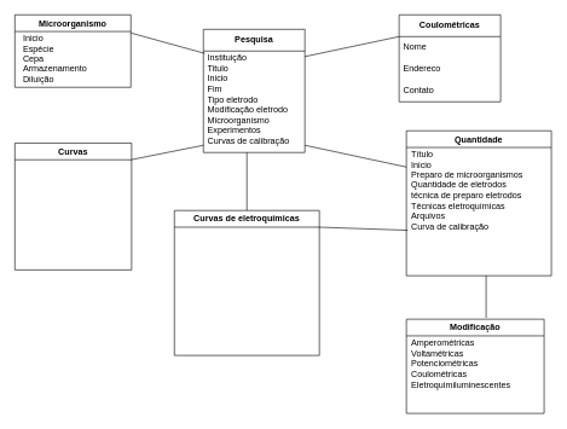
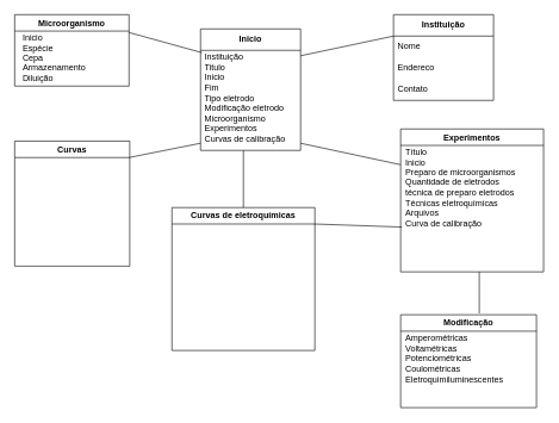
  <mxCell id="0" />
  <mxCell id="1" parent="0" />
- <mxCell id="2" value="&lt;b&gt;Pesquisa&lt;/b&gt;" style="swimlane;fontStyle=0;childLayout=stackLayout;horizontal=1;startSize=30;horizontalStack=0;resizeParent=1;resizeParentMax=0;resizeLast=0;collapsible=1;marginBottom=0;whiteSpace=wrap;html=1;" vertex="1" parent="1"><mxGeometry x="280" y="40" width="140" height="170" as="geometry" /></mxCell>
+ <mxCell id="2" value="&lt;b&gt;Inicio&lt;/b&gt;" style="swimlane;fontStyle=0;childLayout=stackLayout;horizontal=1;startSize=30;horizontalStack=0;resizeParent=1;resizeParentMax=0;resizeLast=0;collapsible=1;marginBottom=0;whiteSpace=wrap;html=1;" vertex="1" parent="1"><mxGeometry x="280" y="40" width="140" height="170" as="geometry" /></mxCell>
  <mxCell id="3" value="&lt;div&gt;Instituição&lt;br&gt;&lt;/div&gt;&lt;div&gt;Titulo&lt;/div&gt;&lt;div&gt;Inicio&lt;/div&gt;&lt;div&gt;Fim&lt;/div&gt;&lt;div&gt;Tipo eletrodo&lt;/div&gt;&lt;div&gt;Modificação eletrodo&lt;br&gt;&lt;/div&gt;&lt;div&gt;Microorganismo&lt;br&gt;&lt;/div&gt;&lt;div&gt;Experimentos&lt;br&gt;&lt;/div&gt;&lt;div&gt;Curvas de calibração&lt;br&gt;&lt;/div&gt;&lt;div&gt;&lt;br&gt;&lt;/div&gt;" style="text;strokeColor=none;fillColor=none;align=left;verticalAlign=middle;spacingLeft=4;spacingRight=4;overflow=hidden;points=[[0,0.5],[1,0.5]];portConstraint=eastwest;rotatable=0;whiteSpace=wrap;html=1;" vertex="1" parent="2"><mxGeometry y="30" width="140" height="140" as="geometry" /></mxCell>
  <mxCell id="4" value="" style="endArrow=none;html=1;rounded=0;exitX=1;exitY=0.054;exitDx=0;exitDy=0;exitPerimeter=0;entryX=0;entryY=0;entryDx=0;entryDy=0;entryPerimeter=0;" edge="1" parent="1" source="3" target="6"><mxGeometry width="50" height="50" relative="1" as="geometry"><mxPoint x="430" y="120" as="sourcePoint" /><mxPoint x="540" y="121" as="targetPoint" /><Array as="points" /></mxGeometry></mxCell>
- <mxCell id="5" value="&lt;b&gt;Coulométricas&lt;/b&gt;" style="swimlane;fontStyle=0;childLayout=stackLayout;horizontal=1;startSize=30;horizontalStack=0;resizeParent=1;resizeParentMax=0;resizeLast=0;collapsible=1;marginBottom=0;whiteSpace=wrap;html=1;" vertex="1" parent="1"><mxGeometry x="550" y="20" width="140" height="120" as="geometry" /></mxCell>
+ <mxCell id="5" value="&lt;b&gt;Instituição&lt;/b&gt;" style="swimlane;fontStyle=0;childLayout=stackLayout;horizontal=1;startSize=30;horizontalStack=0;resizeParent=1;resizeParentMax=0;resizeLast=0;collapsible=1;marginBottom=0;whiteSpace=wrap;html=1;" vertex="1" parent="1"><mxGeometry x="550" y="20" width="140" height="120" as="geometry" /></mxCell>
  <mxCell id="6" value="Nome" style="text;strokeColor=none;fillColor=none;align=left;verticalAlign=middle;spacingLeft=4;spacingRight=4;overflow=hidden;points=[[0,0.5],[1,0.5]];portConstraint=eastwest;rotatable=0;whiteSpace=wrap;html=1;" vertex="1" parent="5"><mxGeometry y="30" width="140" height="30" as="geometry" /></mxCell>
  <mxCell id="7" value="Endereco" style="text;strokeColor=none;fillColor=none;align=left;verticalAlign=middle;spacingLeft=4;spacingRight=4;overflow=hidden;points=[[0,0.5],[1,0.5]];portConstraint=eastwest;rotatable=0;whiteSpace=wrap;html=1;" vertex="1" parent="5"><mxGeometry y="60" width="140" height="30" as="geometry" /></mxCell>
  <mxCell id="8" value="Contato&lt;span style=&quot;white-space: pre;&quot;&gt;&#09;&lt;/span&gt;&lt;span style=&quot;white-space: pre;&quot;&gt;&#09;&lt;/span&gt;&lt;span style=&quot;white-space: pre;&quot;&gt;&#09;&lt;/span&gt;&lt;span style=&quot;white-space: pre;&quot;&gt;&#09;&lt;/span&gt;&lt;span style=&quot;white-space: pre;&quot;&gt;&#09;&lt;/span&gt;&lt;span style=&quot;white-space: pre;&quot;&gt;&#09;&lt;/span&gt;&lt;span style=&quot;white-space: pre;&quot;&gt;&#09;&lt;/span&gt;" style="text;strokeColor=none;fillColor=none;align=left;verticalAlign=middle;spacingLeft=4;spacingRight=4;overflow=hidden;points=[[0,0.5],[1,0.5]];portConstraint=eastwest;rotatable=0;whiteSpace=wrap;html=1;" vertex="1" parent="5"><mxGeometry y="90" width="140" height="30" as="geometry" /></mxCell>
  <mxCell id="9" value="" style="endArrow=none;html=1;rounded=0;" edge="1" parent="1"><mxGeometry width="50" height="50" relative="1" as="geometry"><mxPoint x="420" y="200" as="sourcePoint" /><mxPoint x="560" y="230" as="targetPoint" /></mxGeometry></mxCell>
  <mxCell id="10" value="" style="endArrow=none;html=1;rounded=0;entryX=0.014;entryY=0.023;entryDx=0;entryDy=0;entryPerimeter=0;exitX=1;exitY=0.25;exitDx=0;exitDy=0;" edge="1" parent="1" source="11" target="3"><mxGeometry width="50" height="50" relative="1" as="geometry"><mxPoint x="140" y="70" as="sourcePoint" /><mxPoint x="270" y="70" as="targetPoint" /><Array as="points" /></mxGeometry></mxCell>
  <mxCell id="11" value="Microorganismo" style="swimlane;whiteSpace=wrap;html=1;" vertex="1" parent="1"><mxGeometry x="20" y="20" width="160" height="100" as="geometry" /></mxCell>
  <mxCell id="12" value="&lt;div align=&quot;left&quot;&gt;Inicio&lt;/div&gt;&lt;div align=&quot;left&quot;&gt;Espécie&lt;/div&gt;&lt;div align=&quot;left&quot;&gt;Cepa&lt;/div&gt;&lt;div align=&quot;left&quot;&gt;Armazenamento&lt;/div&gt;&lt;div align=&quot;left&quot;&gt;Diluição&lt;/div&gt;&lt;div align=&quot;left&quot;&gt;&lt;br&gt;&lt;/div&gt;&lt;div&gt;&lt;br&gt;&lt;/div&gt;" style="text;html=1;align=center;verticalAlign=middle;resizable=0;points=[];autosize=1;strokeColor=none;fillColor=none;" vertex="1" parent="11"><mxGeometry y="20" width="110" height="110" as="geometry" /></mxCell>
- <mxCell id="13" value="Quantidade" style="swimlane;whiteSpace=wrap;html=1;startSize=23;" vertex="1" parent="1"><mxGeometry x="560" y="180" width="200" height="200" as="geometry" /></mxCell>
+ <mxCell id="13" value="Experimentos" style="swimlane;whiteSpace=wrap;html=1;startSize=23;" vertex="1" parent="1"><mxGeometry x="560" y="180" width="200" height="200" as="geometry" /></mxCell>
  <mxCell id="14" value="&lt;div align=&quot;left&quot;&gt;&lt;br&gt;&lt;/div&gt;&lt;div align=&quot;left&quot;&gt;Título&lt;br&gt;&lt;/div&gt;&lt;div align=&quot;left&quot;&gt;Inicio&lt;/div&gt;&lt;div align=&quot;left&quot;&gt;Preparo de microorganismos&lt;br&gt;&lt;/div&gt;&lt;div align=&quot;left&quot;&gt;Quantidade de eletrodos&lt;/div&gt;&lt;div align=&quot;left&quot;&gt;técnica de preparo eletrodos&lt;/div&gt;&lt;div align=&quot;left&quot;&gt;Técnicas eletroquímicas&lt;/div&gt;&lt;div align=&quot;left&quot;&gt;Arquivos&lt;/div&gt;&lt;div align=&quot;left&quot;&gt;Curva de calibração&lt;br&gt;&lt;/div&gt;" style="text;html=1;align=left;verticalAlign=middle;resizable=0;points=[];autosize=1;strokeColor=none;fillColor=none;" vertex="1" parent="13"><mxGeometry x="5" y="5" width="180" height="140" as="geometry" /></mxCell>
  <mxCell id="15" value="" style="endArrow=none;html=1;rounded=0;exitX=0.579;exitY=-0.015;exitDx=0;exitDy=0;exitPerimeter=0;" edge="1" parent="1" source="18"><mxGeometry width="50" height="50" relative="1" as="geometry"><mxPoint x="570" y="420" as="sourcePoint" /><mxPoint x="670" y="380" as="targetPoint" /></mxGeometry></mxCell>
  <mxCell id="16" value="" style="endArrow=none;html=1;rounded=0;exitX=-0.017;exitY=0.945;exitDx=0;exitDy=0;exitPerimeter=0;entryX=0.995;entryY=0.115;entryDx=0;entryDy=0;entryPerimeter=0;" edge="1" parent="1" source="14" target="17"><mxGeometry width="50" height="50" relative="1" as="geometry"><mxPoint x="600" y="170" as="sourcePoint" /><mxPoint x="339" y="290" as="targetPoint" /></mxGeometry></mxCell>
  <mxCell id="17" value="Curvas de eletroquímicas" style="swimlane;whiteSpace=wrap;html=1;" vertex="1" parent="1"><mxGeometry x="240" y="290" width="200" height="200" as="geometry" /></mxCell>
  <mxCell id="18" value="Modificação" style="swimlane;whiteSpace=wrap;html=1;" vertex="1" parent="1"><mxGeometry x="560" y="440" width="190" height="130" as="geometry" /></mxCell>
  <mxCell id="19" value="&lt;div align=&quot;left&quot;&gt;&lt;br&gt;&lt;/div&gt;&lt;div align=&quot;left&quot;&gt;&lt;br&gt;&lt;/div&gt;&lt;div align=&quot;left&quot;&gt;&lt;br&gt;&lt;/div&gt;&lt;div align=&quot;left&quot;&gt;Amperométricas &lt;br&gt;&lt;/div&gt;&lt;div align=&quot;left&quot;&gt;Voltamétricas &lt;br&gt;&lt;/div&gt;&lt;div align=&quot;left&quot;&gt;Potenciométricas&lt;/div&gt;&lt;div align=&quot;left&quot;&gt;Coulométricas&lt;/div&gt;&lt;div align=&quot;left&quot;&gt;Eletroquimiluminescentes&lt;br&gt;&lt;/div&gt;" style="text;html=1;align=left;verticalAlign=middle;resizable=0;points=[];autosize=1;strokeColor=none;fillColor=none;" vertex="1" parent="18"><mxGeometry x="5" y="-25" width="160" height="130" as="geometry" /></mxCell>
  <mxCell id="20" value="" style="endArrow=none;html=1;rounded=0;" edge="1" parent="1"><mxGeometry width="50" height="50" relative="1" as="geometry"><mxPoint x="340" y="290" as="sourcePoint" /><mxPoint x="340" y="210" as="targetPoint" /></mxGeometry></mxCell>
  <mxCell id="21" value="" style="endArrow=none;html=1;rounded=0;" edge="1" parent="1"><mxGeometry width="50" height="50" relative="1" as="geometry"><mxPoint x="180" y="220" as="sourcePoint" /><mxPoint x="280" y="200" as="targetPoint" /></mxGeometry></mxCell>
  <mxCell id="22" value="Curvas" style="swimlane;whiteSpace=wrap;html=1;" vertex="1" parent="1"><mxGeometry x="20" y="197" width="161" height="175" as="geometry" /></mxCell>
